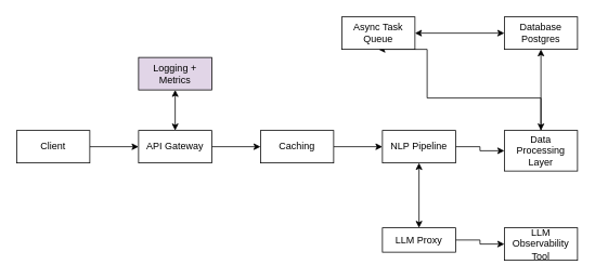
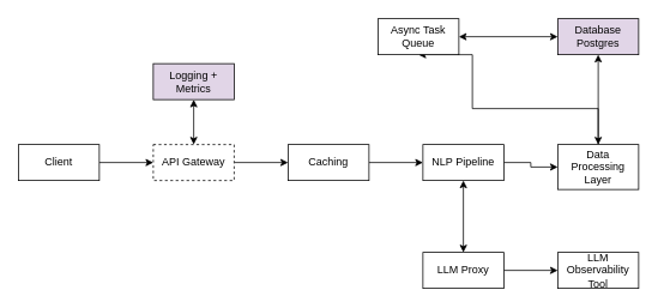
  <mxCell id="0" />
  <mxCell id="1" parent="0" />
  <mxCell id="2" value="" style="edgeStyle=orthogonalEdgeStyle;rounded=0;orthogonalLoop=1;jettySize=auto;html=1;" edge="1" parent="1" source="3" target="6"><mxGeometry relative="1" as="geometry" /></mxCell>
  <mxCell id="3" value="Client" style="rounded=0;whiteSpace=wrap;html=1;" vertex="1" parent="1"><mxGeometry x="20" y="160" width="90" height="40" as="geometry" /></mxCell>
  <mxCell id="4" value="" style="edgeStyle=orthogonalEdgeStyle;rounded=0;orthogonalLoop=1;jettySize=auto;html=1;startArrow=classic;startFill=1;" edge="1" parent="1" source="6" target="7"><mxGeometry relative="1" as="geometry" /></mxCell>
  <mxCell id="5" value="" style="edgeStyle=orthogonalEdgeStyle;rounded=0;orthogonalLoop=1;jettySize=auto;html=1;" edge="1" parent="1" source="6" target="9"><mxGeometry relative="1" as="geometry" /></mxCell>
- <mxCell id="6" value="&lt;div&gt;API Gateway&lt;/div&gt;" style="rounded=0;whiteSpace=wrap;html=1;" vertex="1" parent="1"><mxGeometry x="170" y="160" width="90" height="40" as="geometry" /></mxCell>
+ <mxCell id="6" value="&lt;div&gt;API Gateway&lt;/div&gt;" style="rounded=0;whiteSpace=wrap;html=1;dashed=1;" vertex="1" parent="1"><mxGeometry x="170" y="160" width="90" height="40" as="geometry" /></mxCell>
  <mxCell id="7" value="Logging + Metrics" style="rounded=0;whiteSpace=wrap;html=1;fillColor=#e1d5e7;" vertex="1" parent="1"><mxGeometry x="170" y="70" width="90" height="40" as="geometry" /></mxCell>
  <mxCell id="8" value="" style="edgeStyle=orthogonalEdgeStyle;rounded=0;orthogonalLoop=1;jettySize=auto;html=1;" edge="1" parent="1" source="9" target="12"><mxGeometry relative="1" as="geometry" /></mxCell>
  <mxCell id="9" value="Caching" style="rounded=0;whiteSpace=wrap;html=1;" vertex="1" parent="1"><mxGeometry x="320" y="160" width="90" height="40" as="geometry" /></mxCell>
  <mxCell id="10" value="" style="edgeStyle=orthogonalEdgeStyle;rounded=0;orthogonalLoop=1;jettySize=auto;html=1;" edge="1" parent="1" source="12" target="15"><mxGeometry relative="1" as="geometry" /></mxCell>
  <mxCell id="11" value="" style="edgeStyle=orthogonalEdgeStyle;rounded=0;orthogonalLoop=1;jettySize=auto;html=1;startArrow=classic;startFill=1;" edge="1" parent="1" source="12" target="20"><mxGeometry relative="1" as="geometry" /></mxCell>
  <mxCell id="12" value="NLP Pipeline" style="rounded=0;whiteSpace=wrap;html=1;" vertex="1" parent="1"><mxGeometry x="470" y="160" width="90" height="40" as="geometry" /></mxCell>
  <mxCell id="13" value="" style="edgeStyle=orthogonalEdgeStyle;rounded=0;orthogonalLoop=1;jettySize=auto;html=1;" edge="1" parent="1" source="15" target="16"><mxGeometry relative="1" as="geometry" /></mxCell>
  <mxCell id="14" style="edgeStyle=orthogonalEdgeStyle;rounded=0;orthogonalLoop=1;jettySize=auto;html=1;entryX=0.5;entryY=1;entryDx=0;entryDy=0;startArrow=classic;startFill=1;" edge="1" parent="1" source="15" target="18"><mxGeometry relative="1" as="geometry"><mxPoint x="525" y="80" as="targetPoint" /><Array as="points"><mxPoint x="665" y="120" /><mxPoint x="525" y="120" /></Array></mxGeometry></mxCell>
  <mxCell id="15" value="Data Processing Layer" style="rounded=0;whiteSpace=wrap;html=1;" vertex="1" parent="1"><mxGeometry x="620" y="160" width="90" height="50" as="geometry" /></mxCell>
- <mxCell id="16" value="&lt;div&gt;Database&lt;/div&gt;&lt;div&gt;Postgres&lt;br&gt;&lt;/div&gt;" style="rounded=0;whiteSpace=wrap;html=1;" vertex="1" parent="1"><mxGeometry x="620" y="20" width="90" height="40" as="geometry" /></mxCell>
+ <mxCell id="16" value="&lt;div&gt;Database&lt;/div&gt;&lt;div&gt;Postgres&lt;br&gt;&lt;/div&gt;" style="rounded=0;whiteSpace=wrap;html=1;fillColor=#e1d5e7;" vertex="1" parent="1"><mxGeometry x="620" y="20" width="90" height="40" as="geometry" /></mxCell>
  <mxCell id="17" value="" style="edgeStyle=orthogonalEdgeStyle;rounded=0;orthogonalLoop=1;jettySize=auto;html=1;startArrow=classic;startFill=1;" edge="1" parent="1" source="18" target="16"><mxGeometry relative="1" as="geometry" /></mxCell>
  <mxCell id="18" value="Async Task Queue" style="rounded=0;whiteSpace=wrap;html=1;" vertex="1" parent="1"><mxGeometry x="420" y="20" width="90" height="40" as="geometry" /></mxCell>
  <mxCell id="19" value="" style="edgeStyle=orthogonalEdgeStyle;rounded=0;orthogonalLoop=1;jettySize=auto;html=1;" edge="1" parent="1" source="20" target="21"><mxGeometry relative="1" as="geometry" /></mxCell>
- <mxCell id="20" value="LLM Proxy" style="rounded=0;whiteSpace=wrap;html=1;" vertex="1" parent="1"><mxGeometry x="470" y="280" width="90" height="30" as="geometry" /></mxCell>
+ <mxCell id="20" value="LLM Proxy" style="rounded=0;whiteSpace=wrap;html=1;" vertex="1" parent="1"><mxGeometry x="470" y="280" width="90" height="40" as="geometry" /></mxCell>
  <mxCell id="21" value="LLM Observability Tool" style="rounded=0;whiteSpace=wrap;html=1;" vertex="1" parent="1"><mxGeometry x="620" y="280" width="90" height="40" as="geometry" /></mxCell>
